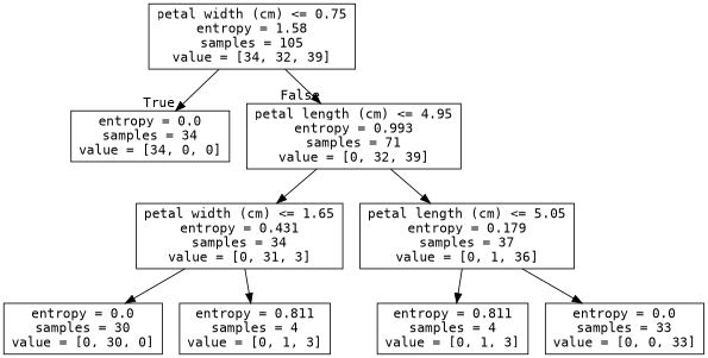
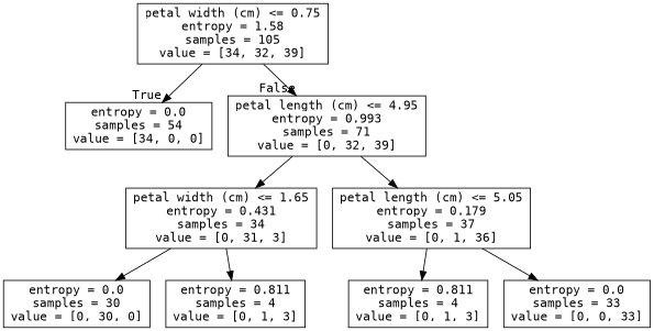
  digraph {
    fontname="DejaVu Sans Mono"
    node [shape=box fontname="DejaVu Sans Mono"]
    edge [fontname="DejaVu Sans Mono"]
    n1 [label="petal width (cm) <= 0.75\nentropy = 1.58\nsamples = 105\nvalue = [34, 32, 39]"]
-   n2 [label="entropy = 0.0\nsamples = 34\nvalue = [34, 0, 0]"]
+   n2 [label="entropy = 0.0\nsamples = 54\nvalue = [34, 0, 0]"]
    n3 [label="petal length (cm) <= 4.95\nentropy = 0.993\nsamples = 71\nvalue = [0, 32, 39]"]
    n4 [label="petal width (cm) <= 1.65\nentropy = 0.431\nsamples = 34\nvalue = [0, 31, 3]"]
    n5 [label="petal length (cm) <= 5.05\nentropy = 0.179\nsamples = 37\nvalue = [0, 1, 36]"]
    n6 [label="entropy = 0.0\nsamples = 30\nvalue = [0, 30, 0]"]
    n7 [label="entropy = 0.811\nsamples = 4\nvalue = [0, 1, 3]"]
    n8 [label="entropy = 0.811\nsamples = 4\nvalue = [0, 1, 3]"]
    n9 [label="entropy = 0.0\nsamples = 33\nvalue = [0, 0, 33]"]
    n1 -> n2 [headlabel=True labelangle=45 labeldistance=2.5]
    n1 -> n3 [headlabel=False labelangle=-45 labeldistance=2.5]
    n3 -> n4
    n3 -> n5
    n4 -> n6
    n4 -> n7
    n5 -> n8
    n5 -> n9
  }
